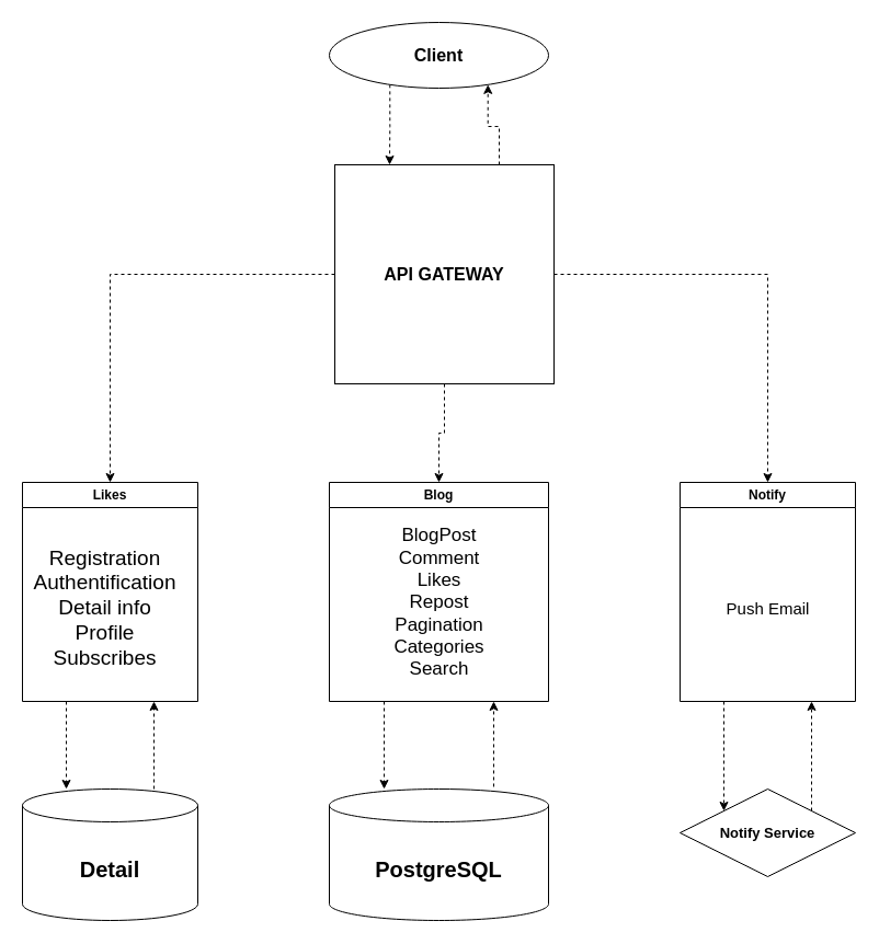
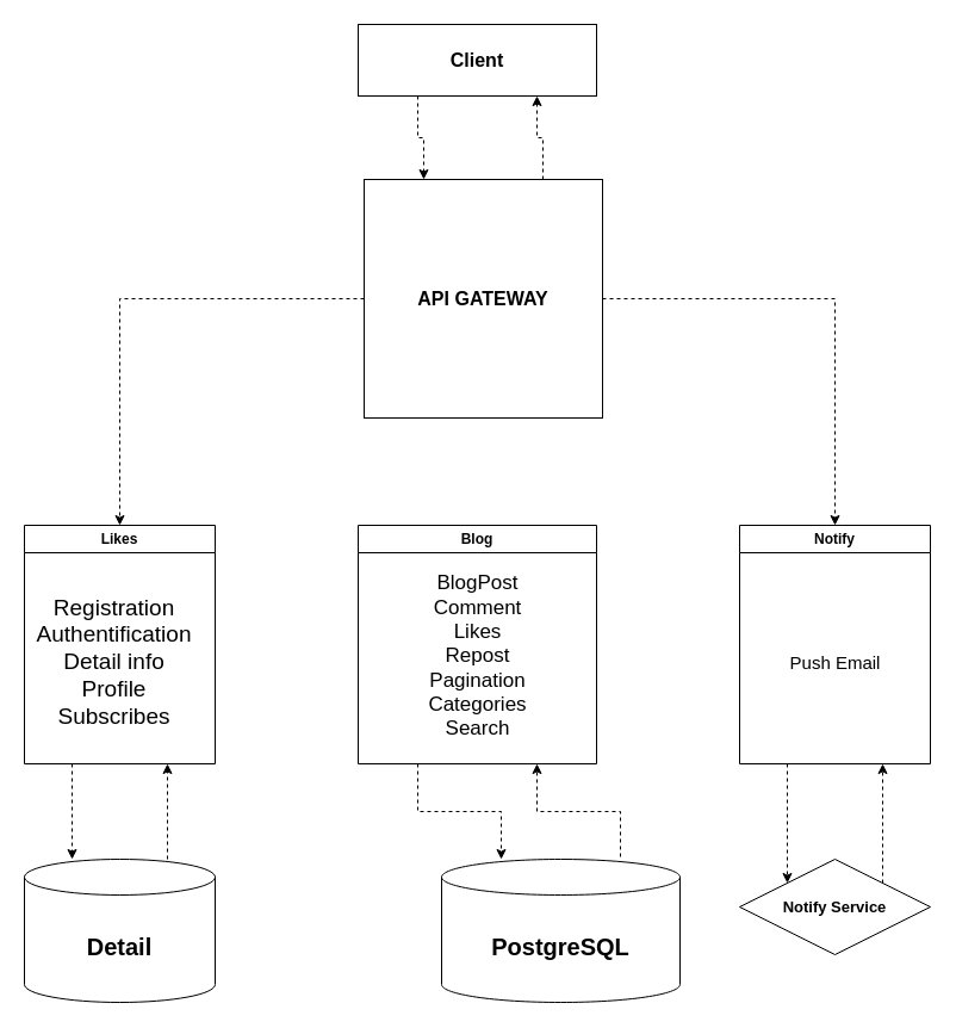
  <mxCell id="0" />
  <mxCell id="1" parent="0" />
  <mxCell id="2" style="edgeStyle=orthogonalEdgeStyle;rounded=0;orthogonalLoop=1;jettySize=auto;html=1;exitX=0.75;exitY=0;exitDx=0;exitDy=0;entryX=0.75;entryY=1;entryDx=0;entryDy=0;dashed=1;" edge="1" parent="1" source="6" target="18"><mxGeometry relative="1" as="geometry" /></mxCell>
  <mxCell id="3" style="edgeStyle=orthogonalEdgeStyle;rounded=0;orthogonalLoop=1;jettySize=auto;html=1;exitX=0;exitY=0.5;exitDx=0;exitDy=0;entryX=0.5;entryY=0;entryDx=0;entryDy=0;dashed=1;" edge="1" parent="1" source="6" target="7"><mxGeometry relative="1" as="geometry" /></mxCell>
- <mxCell id="4" style="edgeStyle=orthogonalEdgeStyle;rounded=0;orthogonalLoop=1;jettySize=auto;html=1;exitX=0.5;exitY=1;exitDx=0;exitDy=0;entryX=0.5;entryY=0;entryDx=0;entryDy=0;dashed=1;" edge="1" parent="1" source="6" target="9"><mxGeometry relative="1" as="geometry" /></mxCell>
  <mxCell id="5" style="edgeStyle=orthogonalEdgeStyle;rounded=0;orthogonalLoop=1;jettySize=auto;html=1;exitX=1;exitY=0.5;exitDx=0;exitDy=0;entryX=0.5;entryY=0;entryDx=0;entryDy=0;dashed=1;" edge="1" parent="1" source="6" target="13"><mxGeometry relative="1" as="geometry" /></mxCell>
  <mxCell id="6" value="&lt;font style=&quot;font-size: 16px;&quot;&gt;&lt;b&gt;API GATEWAY&lt;/b&gt;&lt;/font&gt;" style="whiteSpace=wrap;html=1;aspect=fixed;" vertex="1" parent="1"><mxGeometry x="305" y="150" width="200" height="200" as="geometry" /></mxCell>
  <mxCell id="7" value="Likes" style="swimlane;whiteSpace=wrap;html=1;" vertex="1" parent="1"><mxGeometry x="20" y="440" width="160" height="200" as="geometry"><mxRectangle x="40" y="440" width="70" height="30" as="alternateBounds" /></mxGeometry></mxCell>
  <mxCell id="8" value="&lt;font style=&quot;font-size: 19px;&quot;&gt;Registration&lt;/font&gt;&lt;div&gt;&lt;font style=&quot;font-size: 19px;&quot;&gt;Authentification&lt;/font&gt;&lt;/div&gt;&lt;div&gt;&lt;font style=&quot;font-size: 19px;&quot;&gt;Detail info&lt;/font&gt;&lt;/div&gt;&lt;div&gt;&lt;font style=&quot;font-size: 19px;&quot;&gt;Profile&lt;/font&gt;&lt;/div&gt;&lt;div&gt;&lt;font style=&quot;font-size: 19px;&quot;&gt;Subscribes&lt;/font&gt;&lt;/div&gt;" style="text;html=1;align=center;verticalAlign=middle;resizable=0;points=[];autosize=1;strokeColor=none;fillColor=none;" vertex="1" parent="7"><mxGeometry y="50" width="150" height="130" as="geometry" /></mxCell>
  <mxCell id="9" value="Blog" style="swimlane;whiteSpace=wrap;html=1;" vertex="1" parent="1"><mxGeometry x="300" y="440" width="200" height="200" as="geometry" /></mxCell>
  <mxCell id="10" value="&lt;font style=&quot;font-size: 17px;&quot;&gt;BlogPost&lt;/font&gt;&lt;div&gt;&lt;font style=&quot;font-size: 17px;&quot;&gt;Comment&lt;/font&gt;&lt;/div&gt;&lt;div&gt;&lt;font style=&quot;font-size: 17px;&quot;&gt;Likes&lt;/font&gt;&lt;/div&gt;&lt;div&gt;&lt;font style=&quot;font-size: 17px;&quot;&gt;Repost&lt;/font&gt;&lt;/div&gt;&lt;div&gt;&lt;font style=&quot;font-size: 17px;&quot;&gt;Pagination&lt;/font&gt;&lt;/div&gt;&lt;div&gt;&lt;font style=&quot;font-size: 17px;&quot;&gt;Categories&lt;/font&gt;&lt;/div&gt;&lt;div&gt;&lt;font style=&quot;font-size: 17px;&quot;&gt;Search&lt;/font&gt;&lt;/div&gt;" style="text;html=1;align=center;verticalAlign=middle;resizable=0;points=[];autosize=1;strokeColor=none;fillColor=none;" vertex="1" parent="9"><mxGeometry x="45" y="30" width="110" height="160" as="geometry" /></mxCell>
  <mxCell id="11" style="edgeStyle=orthogonalEdgeStyle;rounded=0;orthogonalLoop=1;jettySize=auto;html=1;exitX=0.25;exitY=1;exitDx=0;exitDy=0;entryX=0;entryY=0;entryDx=0;entryDy=0;dashed=1;" edge="1" parent="1" source="13" target="23"><mxGeometry relative="1" as="geometry" /></mxCell>
  <mxCell id="12" style="edgeStyle=orthogonalEdgeStyle;rounded=0;orthogonalLoop=1;jettySize=auto;html=1;exitX=1;exitY=0;exitDx=0;exitDy=0;entryX=0.75;entryY=1;entryDx=0;entryDy=0;dashed=1;" edge="1" parent="1" source="23" target="13"><mxGeometry relative="1" as="geometry" /></mxCell>
  <mxCell id="13" value="Notify" style="swimlane;whiteSpace=wrap;html=1;" vertex="1" parent="1"><mxGeometry x="620" y="440" width="160" height="200" as="geometry" /></mxCell>
  <mxCell id="14" value="&lt;font style=&quot;font-size: 15px;&quot;&gt;Push Email&lt;/font&gt;" style="text;html=1;align=center;verticalAlign=middle;resizable=0;points=[];autosize=1;strokeColor=none;fillColor=none;" vertex="1" parent="13"><mxGeometry x="30" y="100" width="100" height="30" as="geometry" /></mxCell>
  <mxCell id="15" value="&lt;b&gt;&lt;font style=&quot;font-size: 20px;&quot;&gt;Detail&lt;/font&gt;&lt;/b&gt;" style="shape=cylinder3;whiteSpace=wrap;html=1;boundedLbl=1;backgroundOutline=1;size=15;" vertex="1" parent="1"><mxGeometry x="20" y="720" width="160" height="120" as="geometry" /></mxCell>
- <mxCell id="16" value="&lt;font style=&quot;font-size: 20px;&quot;&gt;&lt;b style=&quot;&quot;&gt;PostgreSQL&lt;/b&gt;&lt;/font&gt;" style="shape=cylinder3;whiteSpace=wrap;html=1;boundedLbl=1;backgroundOutline=1;size=15;" vertex="1" parent="1"><mxGeometry x="300" y="720" width="200" height="120" as="geometry" /></mxCell>
+ <mxCell id="16" value="&lt;font style=&quot;font-size: 20px;&quot;&gt;&lt;b style=&quot;&quot;&gt;PostgreSQL&lt;/b&gt;&lt;/font&gt;" style="shape=cylinder3;whiteSpace=wrap;html=1;boundedLbl=1;backgroundOutline=1;size=15;" vertex="1" parent="1"><mxGeometry x="370" y="720" width="200" height="120" as="geometry" /></mxCell>
  <mxCell id="17" style="edgeStyle=orthogonalEdgeStyle;rounded=0;orthogonalLoop=1;jettySize=auto;html=1;exitX=0.25;exitY=1;exitDx=0;exitDy=0;entryX=0.25;entryY=0;entryDx=0;entryDy=0;dashed=1;" edge="1" parent="1" source="18" target="6"><mxGeometry relative="1" as="geometry" /></mxCell>
- <mxCell id="18" value="&lt;b&gt;&lt;font style=&quot;font-size: 16px;&quot;&gt;Client&lt;/font&gt;&lt;/b&gt;" style="ellipse;whiteSpace=wrap;html=1;" vertex="1" parent="1"><mxGeometry x="300" y="20" width="200" height="60" as="geometry" /></mxCell>
+ <mxCell id="18" value="&lt;b&gt;&lt;font style=&quot;font-size: 16px;&quot;&gt;Client&lt;/font&gt;&lt;/b&gt;" style="rounded=0;whiteSpace=wrap;html=1;" vertex="1" parent="1"><mxGeometry x="300" y="20" width="200" height="60" as="geometry" /></mxCell>
  <mxCell id="19" style="edgeStyle=orthogonalEdgeStyle;rounded=0;orthogonalLoop=1;jettySize=auto;html=1;exitX=0.25;exitY=1;exitDx=0;exitDy=0;entryX=0.25;entryY=0;entryDx=0;entryDy=0;entryPerimeter=0;dashed=1;" edge="1" parent="1" source="7" target="15"><mxGeometry relative="1" as="geometry" /></mxCell>
  <mxCell id="20" style="edgeStyle=orthogonalEdgeStyle;rounded=0;orthogonalLoop=1;jettySize=auto;html=1;exitX=0.75;exitY=0;exitDx=0;exitDy=0;entryX=0.75;entryY=1;entryDx=0;entryDy=0;exitPerimeter=0;dashed=1;" edge="1" parent="1" source="15" target="7"><mxGeometry relative="1" as="geometry" /></mxCell>
  <mxCell id="21" style="edgeStyle=orthogonalEdgeStyle;rounded=0;orthogonalLoop=1;jettySize=auto;html=1;exitX=0.25;exitY=1;exitDx=0;exitDy=0;entryX=0.25;entryY=0;entryDx=0;entryDy=0;entryPerimeter=0;dashed=1;" edge="1" parent="1" source="9" target="16"><mxGeometry relative="1" as="geometry" /></mxCell>
  <mxCell id="22" style="edgeStyle=orthogonalEdgeStyle;rounded=0;orthogonalLoop=1;jettySize=auto;html=1;exitX=0.75;exitY=-0.017;exitDx=0;exitDy=0;entryX=0.75;entryY=1;entryDx=0;entryDy=0;exitPerimeter=0;dashed=1;" edge="1" parent="1" source="16" target="9"><mxGeometry relative="1" as="geometry" /></mxCell>
  <mxCell id="23" value="&lt;b&gt;&lt;font style=&quot;font-size: 13px;&quot;&gt;Notify Service&lt;/font&gt;&lt;/b&gt;" style="rhombus;whiteSpace=wrap;html=1;" vertex="1" parent="1"><mxGeometry x="620" y="720" width="160" height="80" as="geometry" /></mxCell>
